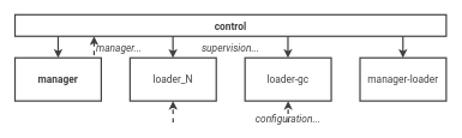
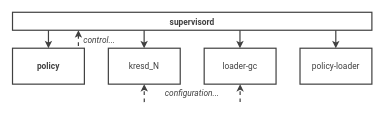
  <mxCell id="0" />
  <mxCell id="1" parent="0" />
  <mxCell id="2" value="" style="edgeStyle=orthogonalEdgeStyle;rounded=0;orthogonalLoop=1;jettySize=auto;entryX=0.5;entryY=1;entryDx=0;entryDy=0;dashed=1;strokeColor=#404040;fontColor=#404040;fontSize=14;strokeWidth=2;fontFamily=Roboto;fontSource=https%3A%2F%2Ffonts.googleapis.com%2Fcss%3Ffamily%3DRoboto;" edge="1" parent="1" target="4"><mxGeometry relative="1" as="geometry"><mxPoint x="400" y="170" as="sourcePoint" /></mxGeometry></mxCell>
- <mxCell id="3" value="manager" style="rounded=0;strokeColor=#404040;fontColor=#404040;fontSize=14;strokeWidth=2;fontFamily=Roboto;fontSource=https%3A%2F%2Ffonts.googleapis.com%2Fcss%3Ffamily%3DRoboto;fontStyle=1;fillColor=none;" vertex="1" parent="1"><mxGeometry x="20" y="80" width="120" height="60" as="geometry" /></mxCell>
+ <mxCell id="3" value="policy" style="rounded=0;strokeColor=#404040;fontColor=#404040;fontSize=14;strokeWidth=2;fontFamily=Roboto;fontSource=https%3A%2F%2Ffonts.googleapis.com%2Fcss%3Ffamily%3DRoboto;fontStyle=1;fillColor=none;" vertex="1" parent="1"><mxGeometry x="20" y="80" width="120" height="60" as="geometry" /></mxCell>
  <mxCell id="4" value="loader-gc" style="rounded=0;strokeColor=#404040;fontColor=#404040;fontSize=14;strokeWidth=2;fontFamily=Roboto;fontSource=https%3A%2F%2Ffonts.googleapis.com%2Fcss%3Ffamily%3DRoboto;fillColor=none;" vertex="1" parent="1"><mxGeometry x="340" y="80" width="120" height="60" as="geometry" /></mxCell>
- <mxCell id="5" value="manager-loader" style="rounded=0;strokeColor=#404040;fontColor=#404040;fontSize=14;strokeWidth=2;fontFamily=Roboto;fontSource=https%3A%2F%2Ffonts.googleapis.com%2Fcss%3Ffamily%3DRoboto;fillColor=none;" vertex="1" parent="1"><mxGeometry x="500" y="80" width="120" height="60" as="geometry" /></mxCell>
- <mxCell id="6" value="control" style="rounded=0;strokeColor=#404040;fontColor=#404040;fontSize=14;strokeWidth=2;fontFamily=Roboto;fontSource=https%3A%2F%2Ffonts.googleapis.com%2Fcss%3Ffamily%3DRoboto;fillColor=none;fontStyle=1" vertex="1" parent="1"><mxGeometry x="20" y="20" width="600" height="30" as="geometry" /></mxCell>
- <mxCell id="7" value="loader_N" style="rounded=0;strokeColor=#404040;fontColor=#404040;fontSize=14;strokeWidth=2;fontFamily=Roboto;fontSource=https%3A%2F%2Ffonts.googleapis.com%2Fcss%3Ffamily%3DRoboto;fillColor=none;" vertex="1" parent="1"><mxGeometry x="180" y="80" width="120" height="60" as="geometry" /></mxCell>
+ <mxCell id="5" value="policy-loader" style="rounded=0;strokeColor=#404040;fontColor=#404040;fontSize=14;strokeWidth=2;fontFamily=Roboto;fontSource=https%3A%2F%2Ffonts.googleapis.com%2Fcss%3Ffamily%3DRoboto;fillColor=none;" vertex="1" parent="1"><mxGeometry x="500" y="80" width="120" height="60" as="geometry" /></mxCell>
+ <mxCell id="6" value="supervisord" style="rounded=0;strokeColor=#404040;fontColor=#404040;fontSize=14;strokeWidth=2;fontFamily=Roboto;fontSource=https%3A%2F%2Ffonts.googleapis.com%2Fcss%3Ffamily%3DRoboto;fillColor=none;fontStyle=1" vertex="1" parent="1"><mxGeometry x="20" y="20" width="600" height="30" as="geometry" /></mxCell>
+ <mxCell id="7" value="kresd_N" style="rounded=0;strokeColor=#404040;fontColor=#404040;fontSize=14;strokeWidth=2;fontFamily=Roboto;fontSource=https%3A%2F%2Ffonts.googleapis.com%2Fcss%3Ffamily%3DRoboto;fillColor=none;" vertex="1" parent="1"><mxGeometry x="180" y="80" width="120" height="60" as="geometry" /></mxCell>
  <mxCell id="8" value="" style="endArrow=classic;rounded=0;entryX=0.5;entryY=0;entryDx=0;entryDy=0;strokeColor=#404040;fontColor=#404040;fontSize=14;strokeWidth=2;fontFamily=Roboto;fontSource=https%3A%2F%2Ffonts.googleapis.com%2Fcss%3Ffamily%3DRoboto;" edge="1" parent="1" target="3"><mxGeometry width="50" height="50" relative="1" as="geometry"><mxPoint x="80" y="50" as="sourcePoint" /><mxPoint x="79.76" y="80" as="targetPoint" /></mxGeometry></mxCell>
  <mxCell id="9" value="" style="endArrow=classic;rounded=0;entryX=0.5;entryY=0;entryDx=0;entryDy=0;strokeColor=#404040;fontColor=#404040;fontSize=14;strokeWidth=2;fontFamily=Roboto;fontSource=https%3A%2F%2Ffonts.googleapis.com%2Fcss%3Ffamily%3DRoboto;" edge="1" parent="1"><mxGeometry width="50" height="50" relative="1" as="geometry"><mxPoint x="239.76" y="50" as="sourcePoint" /><mxPoint x="239.76" y="80" as="targetPoint" /></mxGeometry></mxCell>
  <mxCell id="10" value="" style="endArrow=classic;rounded=0;entryX=0.5;entryY=0;entryDx=0;entryDy=0;strokeColor=#404040;fontColor=#404040;fontSize=14;strokeWidth=2;fontFamily=Roboto;fontSource=https%3A%2F%2Ffonts.googleapis.com%2Fcss%3Ffamily%3DRoboto;" edge="1" parent="1"><mxGeometry width="50" height="50" relative="1" as="geometry"><mxPoint x="399.76" y="50" as="sourcePoint" /><mxPoint x="399.76" y="80" as="targetPoint" /></mxGeometry></mxCell>
  <mxCell id="11" value="" style="endArrow=classic;rounded=0;entryX=0.5;entryY=0;entryDx=0;entryDy=0;strokeColor=#404040;fontColor=#404040;fontSize=14;strokeWidth=2;fontFamily=Roboto;fontSource=https%3A%2F%2Ffonts.googleapis.com%2Fcss%3Ffamily%3DRoboto;" edge="1" parent="1"><mxGeometry width="50" height="50" relative="1" as="geometry"><mxPoint x="559.76" y="50" as="sourcePoint" /><mxPoint x="559.76" y="80" as="targetPoint" /></mxGeometry></mxCell>
  <mxCell id="12" value="" style="endArrow=none;dashed=1;rounded=0;startArrow=classic;startFill=1;strokeColor=#404040;fontColor=#404040;fontSize=14;strokeWidth=2;fontFamily=Roboto;fontSource=https%3A%2F%2Ffonts.googleapis.com%2Fcss%3Ffamily%3DRoboto;" edge="1" parent="1"><mxGeometry width="50" height="50" relative="1" as="geometry"><mxPoint x="130" y="50" as="sourcePoint" /><mxPoint x="130" y="80" as="targetPoint" /></mxGeometry></mxCell>
  <mxCell id="13" value="" style="edgeStyle=orthogonalEdgeStyle;rounded=0;orthogonalLoop=1;jettySize=auto;entryX=0.5;entryY=1;entryDx=0;entryDy=0;dashed=1;strokeColor=#404040;fontColor=#404040;fontSize=14;strokeWidth=2;fontFamily=Roboto;fontSource=https%3A%2F%2Ffonts.googleapis.com%2Fcss%3Ffamily%3DRoboto;" edge="1" parent="1"><mxGeometry relative="1" as="geometry"><mxPoint x="240" y="170" as="sourcePoint" /><mxPoint x="239.83" y="140" as="targetPoint" /></mxGeometry></mxCell>
- <mxCell id="14" value="configuration..." style="text;align=center;verticalAlign=middle;resizable=0;points=[];autosize=1;strokeColor=none;fillColor=none;fontColor=#404040;fontStyle=2;fontFamily=Roboto;fontSource=https%3A%2F%2Ffonts.googleapis.com%2Fcss%3Ffamily%3DRoboto;fontSize=14;" vertex="1" parent="1"><mxGeometry x="340" y="150" width="120" height="30" as="geometry" /></mxCell>
- <mxCell id="15" value="manager..." style="text;align=center;verticalAlign=middle;resizable=0;points=[];autosize=1;strokeColor=none;fillColor=none;fontColor=#404040;fontStyle=2;fontFamily=Roboto;fontSource=https%3A%2F%2Ffonts.googleapis.com%2Fcss%3Ffamily%3DRoboto;fontSize=14;" vertex="1" parent="1"><mxGeometry x="125" y="50" width="80" height="30" as="geometry" /></mxCell>
- <mxCell id="16" value="supervision..." style="text;align=center;verticalAlign=middle;resizable=0;points=[];autosize=1;strokeColor=none;fillColor=none;fontColor=#404040;fontStyle=2;fontFamily=Roboto;fontSource=https%3A%2F%2Ffonts.googleapis.com%2Fcss%3Ffamily%3DRoboto;fontSize=14;" vertex="1" parent="1"><mxGeometry x="265" y="50" width="110" height="30" as="geometry" /></mxCell>
+ <mxCell id="14" value="configuration..." style="text;align=center;verticalAlign=middle;resizable=0;points=[];autosize=1;strokeColor=none;fillColor=none;fontColor=#404040;fontStyle=2;fontFamily=Roboto;fontSource=https%3A%2F%2Ffonts.googleapis.com%2Fcss%3Ffamily%3DRoboto;fontSize=14;" vertex="1" parent="1"><mxGeometry x="260" y="140" width="120" height="30" as="geometry" /></mxCell>
+ <mxCell id="15" value="control..." style="text;align=center;verticalAlign=middle;resizable=0;points=[];autosize=1;strokeColor=none;fillColor=none;fontColor=#404040;fontStyle=2;fontFamily=Roboto;fontSource=https%3A%2F%2Ffonts.googleapis.com%2Fcss%3Ffamily%3DRoboto;fontSize=14;" vertex="1" parent="1"><mxGeometry x="125" y="50" width="80" height="30" as="geometry" /></mxCell>
